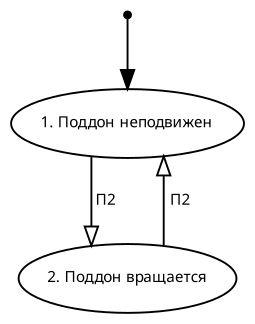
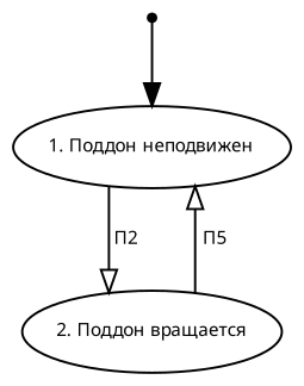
  digraph {
    fontname=Tahoma
    fontsize=8
    splines=ortho
    node [fontname=Tahoma fontsize=8]
    edge [fontname=Tahoma fontsize=8 arrowhead=onormal]
    point [shape=point]
    n2 [label="1. Поддон неподвижен"]
    n3 [label="2. Поддон вращается"]
    point -> n2 [arrowhead=""]
    n2 -> n3 [label=" П2 "]
-   n3 -> n2 [label=" П2 "]
+   n3 -> n2 [label=" П5 "]
  }
